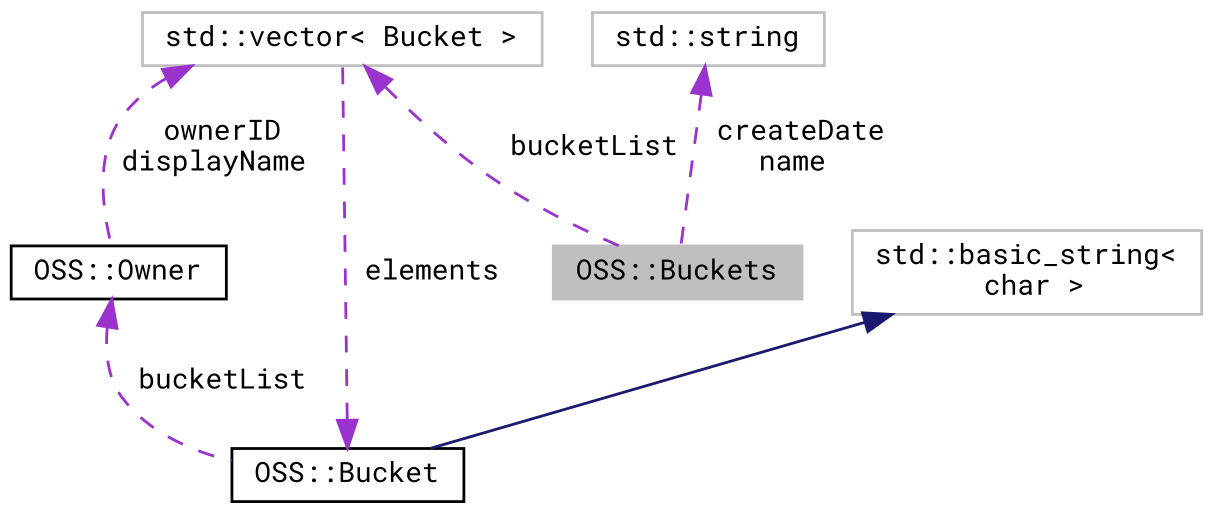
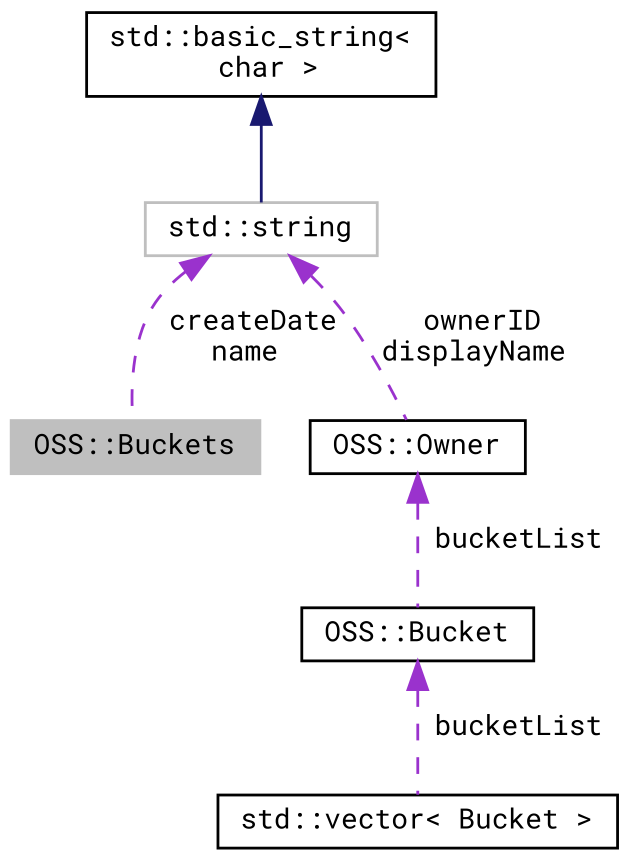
  digraph {
    fontname="Roboto Mono"
    node [color=grey75 fillcolor=white fontname="Roboto Mono" fontsize=10 shape=record style=filled]
    edge [color=darkorchid3 dir=back fontname="Roboto Mono" fontsize=10 labelfontname=Helvetica labelfontsize=10 style=dashed]
    n1 [fillcolor=grey75 fontcolor=black height=0.2 label="OSS::Buckets" width=0.4]
-   n2 [height=0.2 label="std::vector\< Bucket \>" width=0.4]
+   n2 [color=black height=0.2 label="std::vector\< Bucket \>" width=0.4]
    n3 [color=black height=0.2 label="OSS::Bucket" width=0.4]
    n4 [height=0.2 label="std::string" width=0.4]
    n5 [color=black height=0.2 label="OSS::Owner" width=0.4]
-   n6 [height=0.2 label="std::basic_string\<\l char \>" width=0.4]
-   n2 -> n1 [label=" bucketList"]
-   n3 -> n2 [label=" elements"]
+   n6 [color=black height=0.2 label="std::basic_string\<\l char \>" width=0.4]
+   n3 -> n2 [label=" bucketList"]
    n4 -> n1 [label=" createDate\nname"]
-   n2 -> n5 [label=" ownerID\ndisplayName"]
+   n4 -> n5 [label=" ownerID\ndisplayName"]
    n5 -> n3 [label=" bucketList"]
-   n6 -> n3 [color=midnightblue style=solid]
+   n6 -> n4 [color=midnightblue style=solid]
  }
